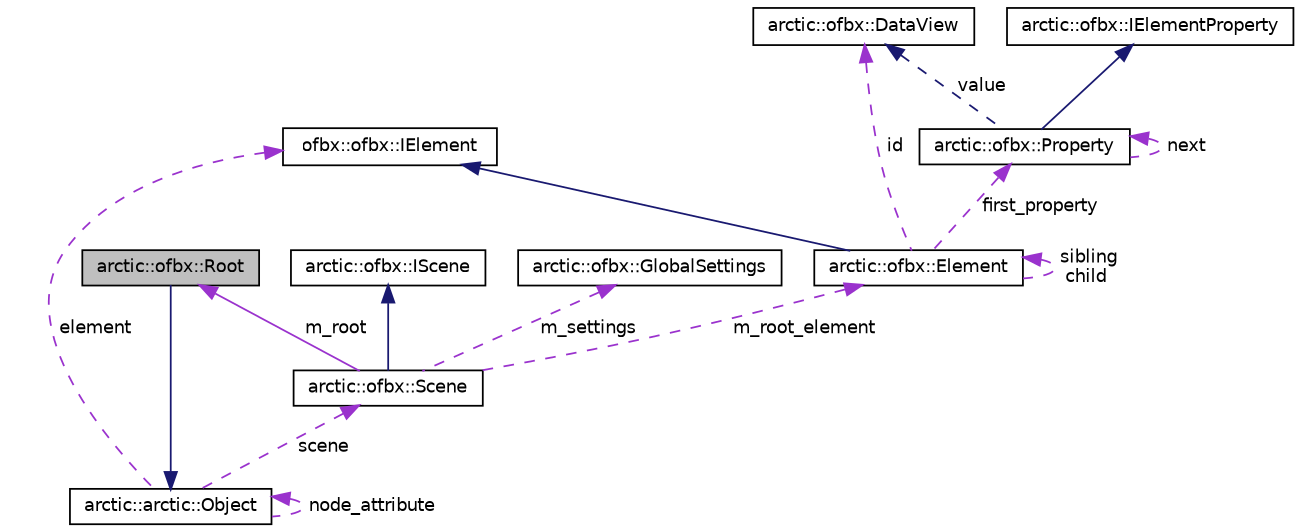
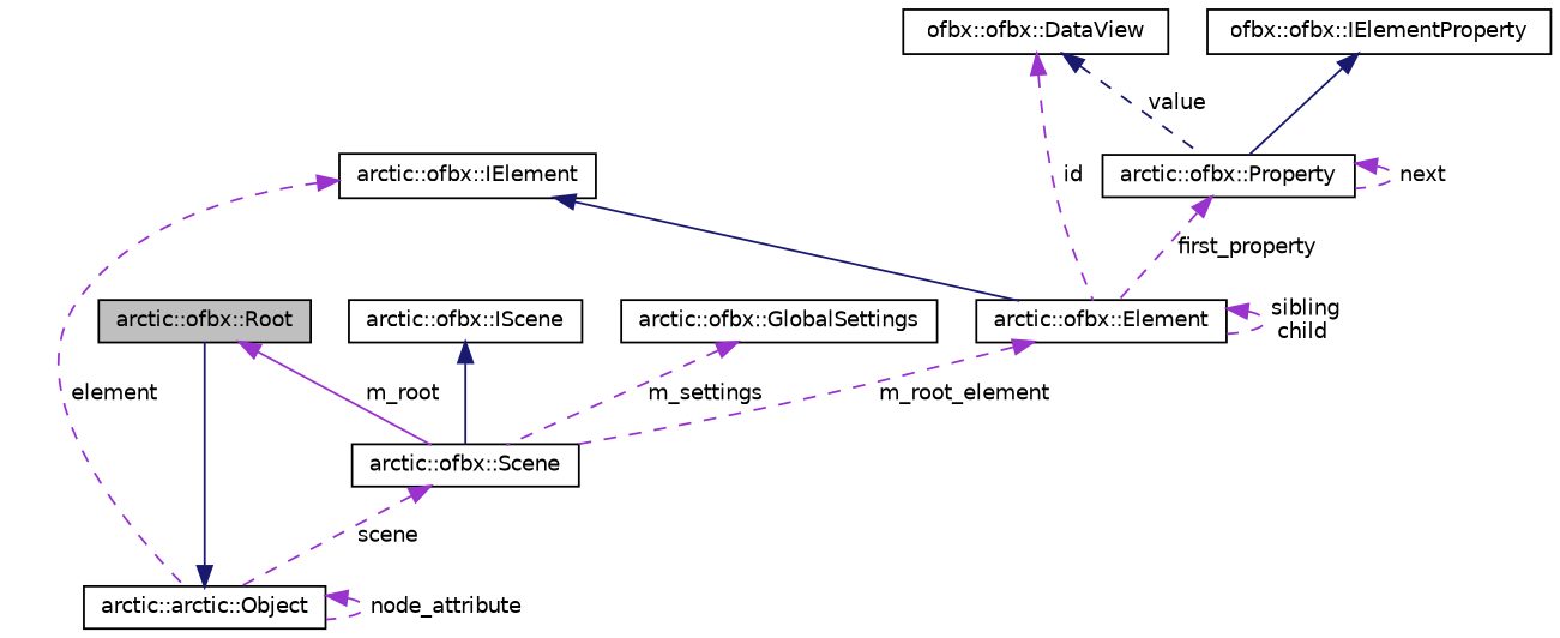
  digraph {
    node [color=black fillcolor=white fontname=Helvetica fontsize=10 shape=record style=filled]
    edge [color=darkorchid3 dir=back fontname=Helvetica fontsize=10 labelfontname=Helvetica labelfontsize=10 style=dashed]
    n1 [fillcolor=grey75 fontcolor=black height=0.2 label="arctic::ofbx::Root" width=0.4]
    n2 [height=0.2 label="arctic::ofbx::Scene" width=0.4]
    n3 [height=0.2 label="arctic::arctic::Object" width=0.4]
    n4 [height=0.2 label="arctic::ofbx::IScene" width=0.4]
    n5 [height=0.2 label="arctic::ofbx::GlobalSettings" width=0.4]
    n6 [height=0.2 label="arctic::ofbx::Element" width=0.4]
-   n7 [height=0.2 label="ofbx::ofbx::IElement" width=0.4]
+   n7 [height=0.2 label="arctic::ofbx::IElement" width=0.4]
    n8 [height=0.2 label="arctic::ofbx::Property" width=0.4]
-   n9 [height=0.2 label="arctic::ofbx::IElementProperty" width=0.4]
-   n10 [height=0.2 label="arctic::ofbx::DataView" width=0.4]
+   n9 [height=0.2 label="ofbx::ofbx::IElementProperty" width=0.4]
+   n10 [height=0.2 label="ofbx::ofbx::DataView" width=0.4]
    n1 -> n2 [label=" m_root" style=solid]
    n2 -> n3 [label=" scene"]
    n3 -> n1 [color=midnightblue style=solid]
    n3 -> n3 [label=" node_attribute"]
    n4 -> n2 [color=midnightblue style=solid]
    n5 -> n2 [label=" m_settings"]
    n6 -> n2 [label=" m_root_element"]
    n6 -> n6 [label=" sibling\nchild"]
    n7 -> n3 [label=" element"]
    n7 -> n6 [color=midnightblue style=solid]
    n8 -> n6 [label=" first_property"]
    n8 -> n8 [label=" next"]
    n9 -> n8 [color=midnightblue style=solid]
    n10 -> n6 [label=" id"]
    n10 -> n8 [color=midnightblue label=" value"]
  }
